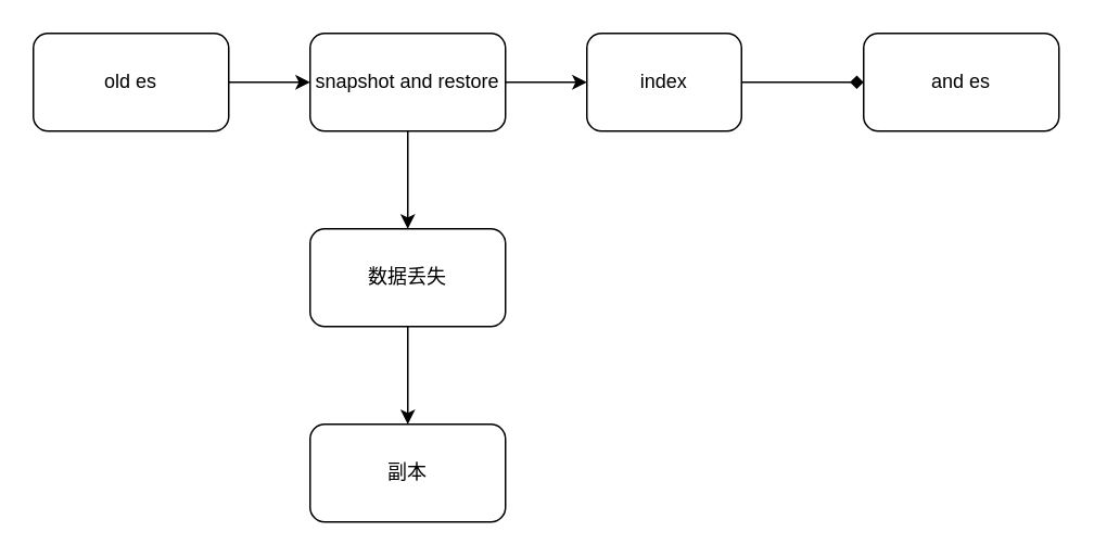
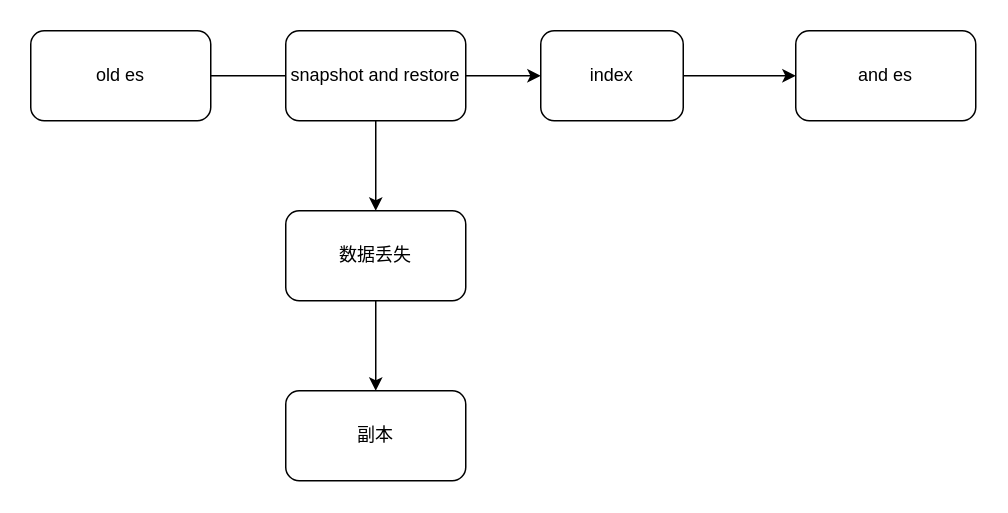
  <mxCell id="0" />
  <mxCell id="1" parent="0" />
  <mxCell id="2" style="edgeStyle=orthogonalEdgeStyle;rounded=0;orthogonalLoop=1;jettySize=auto;html=1;exitX=0.5;exitY=1;exitDx=0;exitDy=0;" edge="1" parent="1" source="4" target="9"><mxGeometry relative="1" as="geometry"><mxPoint x="330" y="140" as="targetPoint" /></mxGeometry></mxCell>
  <mxCell id="3" style="edgeStyle=orthogonalEdgeStyle;rounded=0;orthogonalLoop=1;jettySize=auto;html=1;exitX=1;exitY=0.5;exitDx=0;exitDy=0;entryX=0;entryY=0.5;entryDx=0;entryDy=0;" edge="1" parent="1" source="4" target="11"><mxGeometry relative="1" as="geometry" /></mxCell>
  <mxCell id="4" value="snapshot and restore" style="rounded=1;whiteSpace=wrap;html=1;" vertex="1" parent="1"><mxGeometry x="190" y="20" width="120" height="60" as="geometry" /></mxCell>
- <mxCell id="5" style="edgeStyle=orthogonalEdgeStyle;rounded=0;orthogonalLoop=1;jettySize=auto;html=1;exitX=1;exitY=0.5;exitDx=0;exitDy=0;entryX=0;entryY=0.5;entryDx=0;entryDy=0;" edge="1" parent="1" source="6" target="4"><mxGeometry relative="1" as="geometry" /></mxCell>
+ <mxCell id="5" style="edgeStyle=orthogonalEdgeStyle;rounded=0;orthogonalLoop=1;jettySize=auto;html=1;exitX=1;exitY=0.5;exitDx=0;exitDy=0;entryX=0;entryY=0.5;entryDx=0;entryDy=0;endArrow=none;" edge="1" parent="1" source="6" target="4"><mxGeometry relative="1" as="geometry" /></mxCell>
  <mxCell id="6" value="old es" style="rounded=1;whiteSpace=wrap;html=1;" vertex="1" parent="1"><mxGeometry x="20" y="20" width="120" height="60" as="geometry" /></mxCell>
  <mxCell id="7" value="and es" style="rounded=1;whiteSpace=wrap;html=1;" vertex="1" parent="1"><mxGeometry x="530" y="20" width="120" height="60" as="geometry" /></mxCell>
  <mxCell id="8" style="edgeStyle=orthogonalEdgeStyle;rounded=0;orthogonalLoop=1;jettySize=auto;html=1;exitX=0.5;exitY=1;exitDx=0;exitDy=0;entryX=0.5;entryY=0;entryDx=0;entryDy=0;" edge="1" parent="1" source="9" target="12"><mxGeometry relative="1" as="geometry" /></mxCell>
  <mxCell id="9" value="数据丢失" style="rounded=1;whiteSpace=wrap;html=1;" vertex="1" parent="1"><mxGeometry x="190" y="140" width="120" height="60" as="geometry" /></mxCell>
- <mxCell id="10" style="edgeStyle=orthogonalEdgeStyle;rounded=0;orthogonalLoop=1;jettySize=auto;html=1;exitX=1;exitY=0.5;exitDx=0;exitDy=0;endArrow=diamond;" edge="1" parent="1" source="11" target="7"><mxGeometry relative="1" as="geometry" /></mxCell>
+ <mxCell id="10" style="edgeStyle=orthogonalEdgeStyle;rounded=0;orthogonalLoop=1;jettySize=auto;html=1;exitX=1;exitY=0.5;exitDx=0;exitDy=0;" edge="1" parent="1" source="11" target="7"><mxGeometry relative="1" as="geometry" /></mxCell>
  <mxCell id="11" value="index" style="rounded=1;whiteSpace=wrap;html=1;" vertex="1" parent="1"><mxGeometry x="360" y="20" width="95" height="60" as="geometry" /></mxCell>
  <mxCell id="12" value="副本" style="rounded=1;whiteSpace=wrap;html=1;" vertex="1" parent="1"><mxGeometry x="190" y="260" width="120" height="60" as="geometry" /></mxCell>
